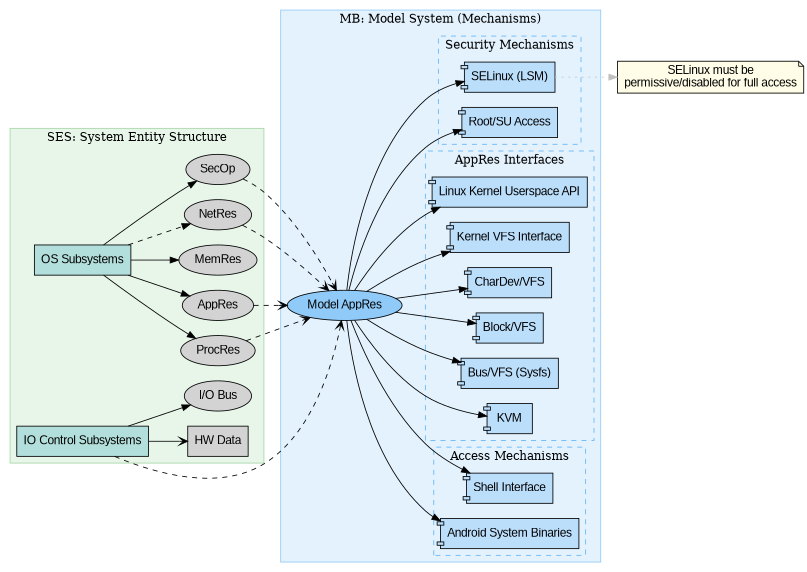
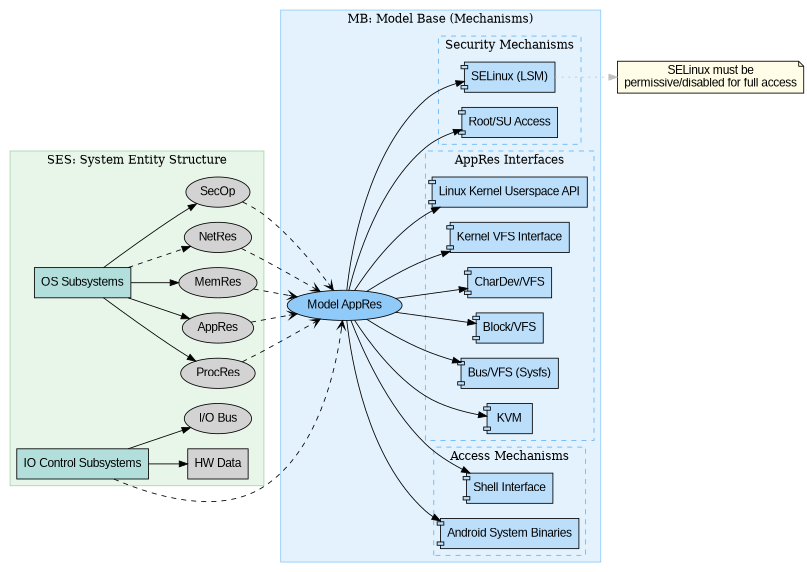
  digraph {
    rankdir=LR
    node [fillcolor="#bbdefb" fontname=Arial shape=component style=filled]
    n1 [fillcolor="#b2dfdb" label="OS Subsystems" shape=box]
    n2 [fillcolor="#b2dfdb" label="IO Control Subsystems" shape=box]
    n3 [label=ProcRes fillcolor="" shape=""]
    n4 [label=AppRes fillcolor="" shape=""]
    n5 [label=MemRes fillcolor="" shape=""]
    n6 [label=NetRes fillcolor="" shape=""]
    n7 [label=SecOp fillcolor="" shape=""]
    n8 [label="HW Data" shape=box fillcolor=""]
    n9 [label="I/O Bus" fillcolor="" shape=""]
    n10 [label="Shell Interface"]
    n11 [label="Android System Binaries"]
    n12 [label="Linux Kernel Userspace API"]
    n13 [label="Kernel VFS Interface"]
    n14 [label="CharDev/VFS"]
    n15 [label="Block/VFS"]
    n16 [label="Bus/VFS (Sysfs)"]
    n17 [label=KVM]
    n18 [label="SELinux (LSM)"]
    n19 [label="Root/SU Access"]
    n20 [fillcolor="#90caf9" label="Model AppRes" shape=ellipse]
    n21 [fillcolor="#fffde7" label="SELinux must be\npermissive/disabled for full access" shape=note]
    subgraph cluster_1 {
      color="#a5d6a7"
      fillcolor="#e8f5e9"
      label="SES: System Entity Structure"
      style=filled
      n1
      n2
      n3
      n4
      n5
      n6
      n7
      n8
      n9
    }
    subgraph cluster_2 {
      color="#90caf9"
      fillcolor="#e3f2fd"
-     label="MB: Model System (Mechanisms)"
+     label="MB: Model Base (Mechanisms)"
      style=filled
      n20
      subgraph cluster_3 {
        color="#64b5f6"
        fillcolor="#e3f2fd"
        label="Access Mechanisms"
        style=dashed
        n10
        n11
      }
      subgraph cluster_4 {
        color="#64b5f6"
        fillcolor="#e3f2fd"
        label="AppRes Interfaces"
        style=dashed
        n12
        n13
        n14
        n15
        n16
        n17
      }
      subgraph cluster_5 {
        color="#64b5f6"
        fillcolor="#e3f2fd"
        label="Security Mechanisms"
        style=dashed
        n18
        n19
      }
    }
    n1 -> n3
    n1 -> n4
    n1 -> n5
    n1 -> n6 [style=dashed]
    n1 -> n7
-   n2 -> n8 [arrowhead=open]
+   n2 -> n8
    n2 -> n9
    n2 -> n20 [arrowhead=open style=dashed]
    n3 -> n20 [arrowhead=open style=dashed]
    n4 -> n20 [arrowhead=open style=dashed]
+   n5 -> n20 [arrowhead=open style=dashed]
    n6 -> n20 [arrowhead=open style=dashed]
    n7 -> n20 [arrowhead=open style=dashed]
    n18 -> n21 [color=gray style=dotted]
    n20 -> n10
    n20 -> n11
    n20 -> n12
    n20 -> n13
    n20 -> n14
    n20 -> n15
    n20 -> n16
    n20 -> n17
    n20 -> n18
    n20 -> n19
  }
